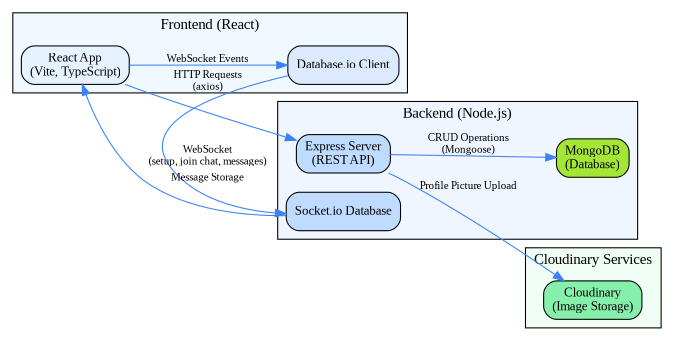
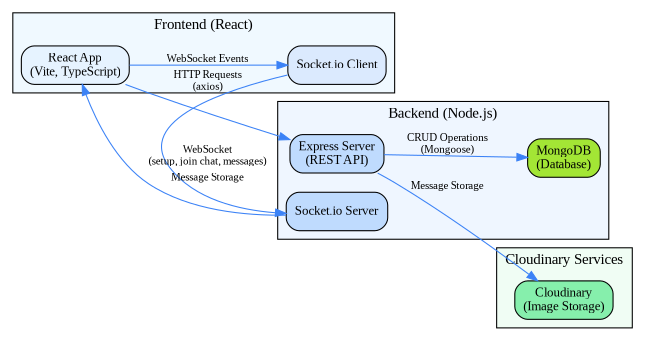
  digraph {
    fontname="Liberation Serif"
    rankdir=LR
    node [fillcolor="#bfdbfe" fontname="Liberation Serif" fontsize=12 shape=box style="rounded,filled"]
    edge [color="#3b82f6" fontname="Liberation Serif" fontsize=10]
    n1 [fillcolor="#e6f3ff" label="React App\n(Vite, TypeScript)"]
-   n2 [fillcolor="#dbeafe" label="Database.io Client"]
+   n2 [fillcolor="#dbeafe" label="Socket.io Client"]
    n3 [label="Express Server\n(REST API)"]
-   n4 [label="Socket.io Database"]
+   n4 [label="Socket.io Server"]
    n5 [fillcolor="#a3e635" label="MongoDB\n(Database)"]
    n6 [fillcolor="#86efac" label="Cloudinary\n(Image Storage)"]
    subgraph cluster_1 {
      fillcolor="#f0f9ff"
      label="Frontend (React)"
      style=filled
      n1
      n2
    }
    subgraph cluster_2 {
      fillcolor="#eff6ff"
      label="Backend (Node.js)"
      style=filled
      n3
      n4
      n5
    }
    subgraph cluster_3 {
      fillcolor="#f0fdf4"
      label="Cloudinary Services"
      style=filled
      n6
    }
    n1 -> n2 [label="WebSocket Events"]
    n1 -> n3 [label="HTTP Requests\n(axios)"]
    n2 -> n4 [label="WebSocket\n(setup, join chat, messages)"]
    n3 -> n5 [label="CRUD Operations\n(Mongoose)"]
-   n3 -> n6 [label="Profile Picture Upload"]
+   n3 -> n6 [label="Message Storage"]
    n4 -> n1 [label="Message Storage"]
  }
